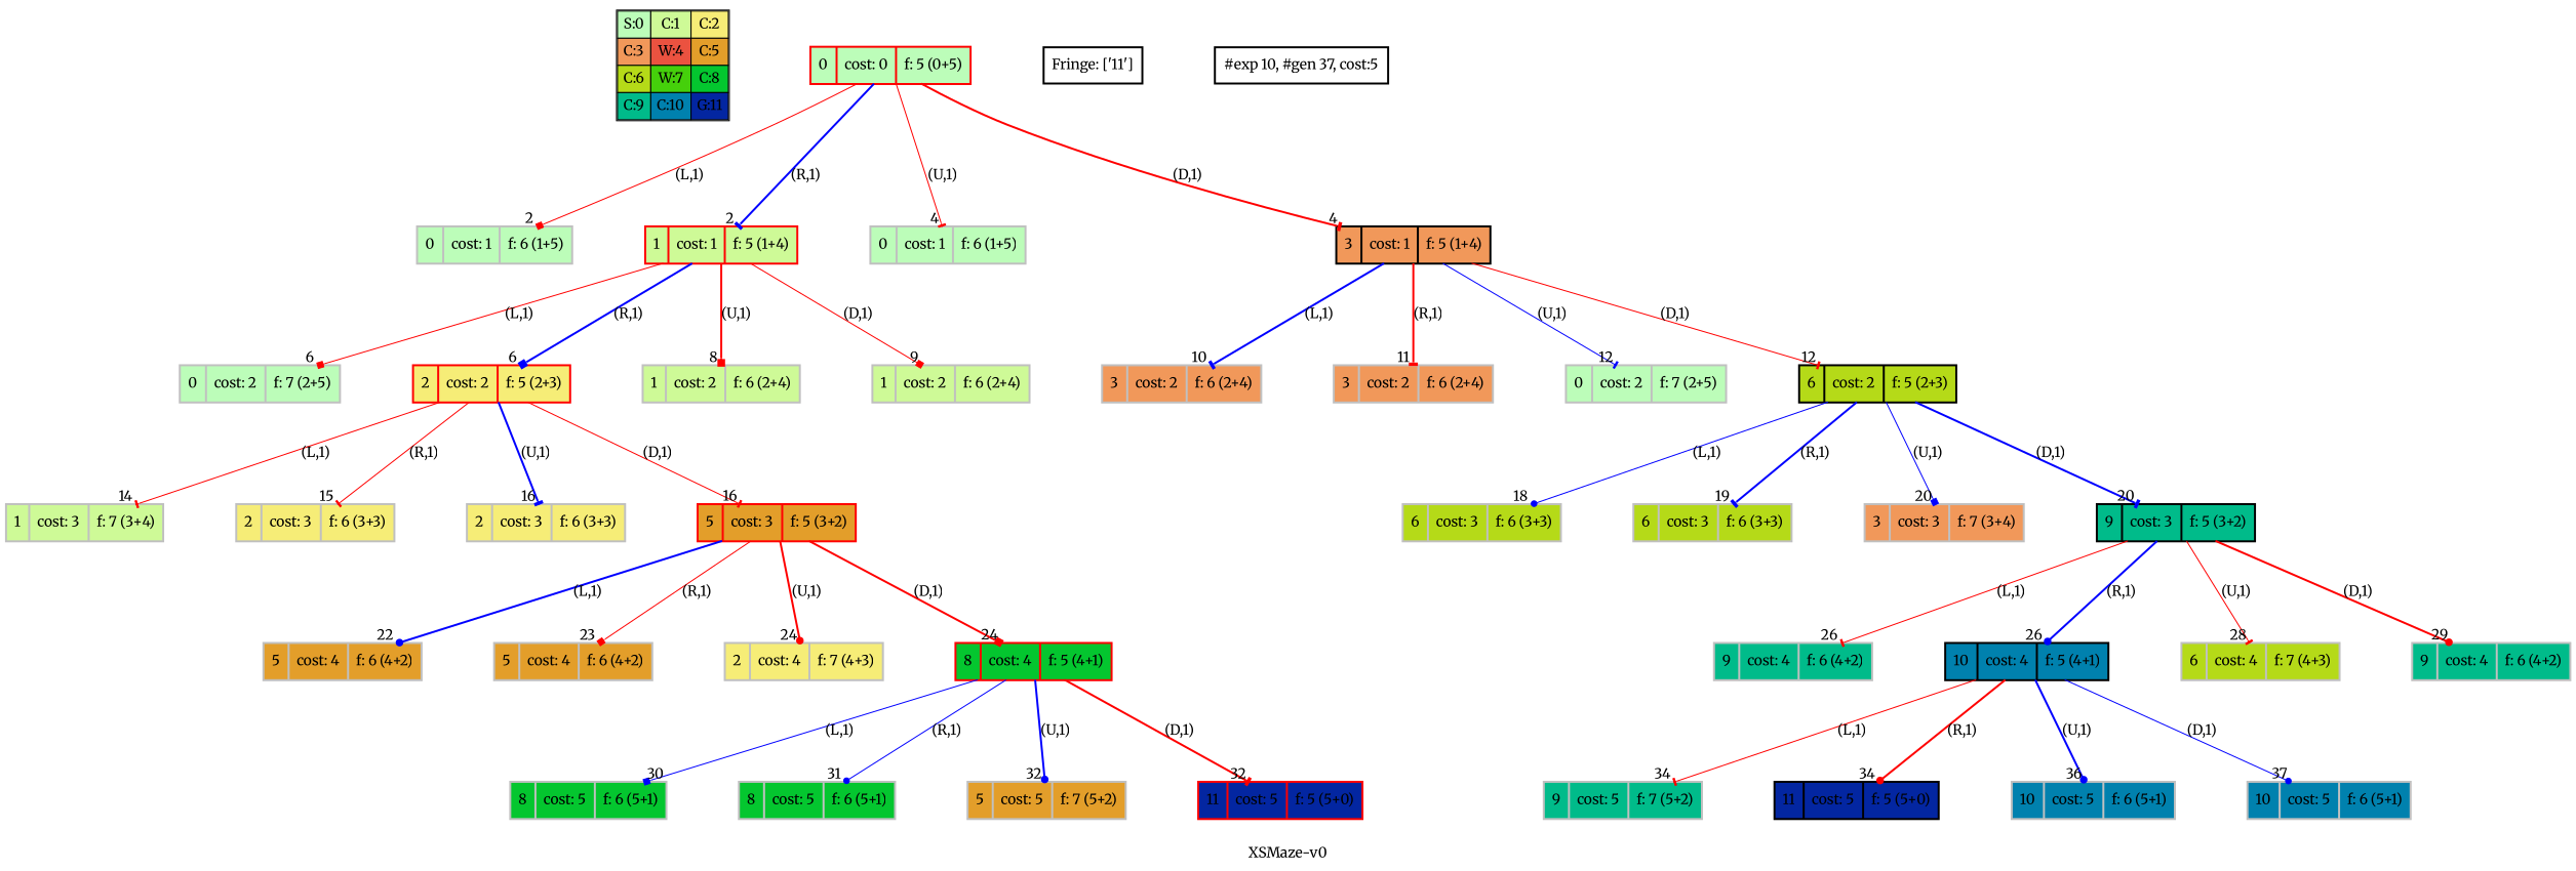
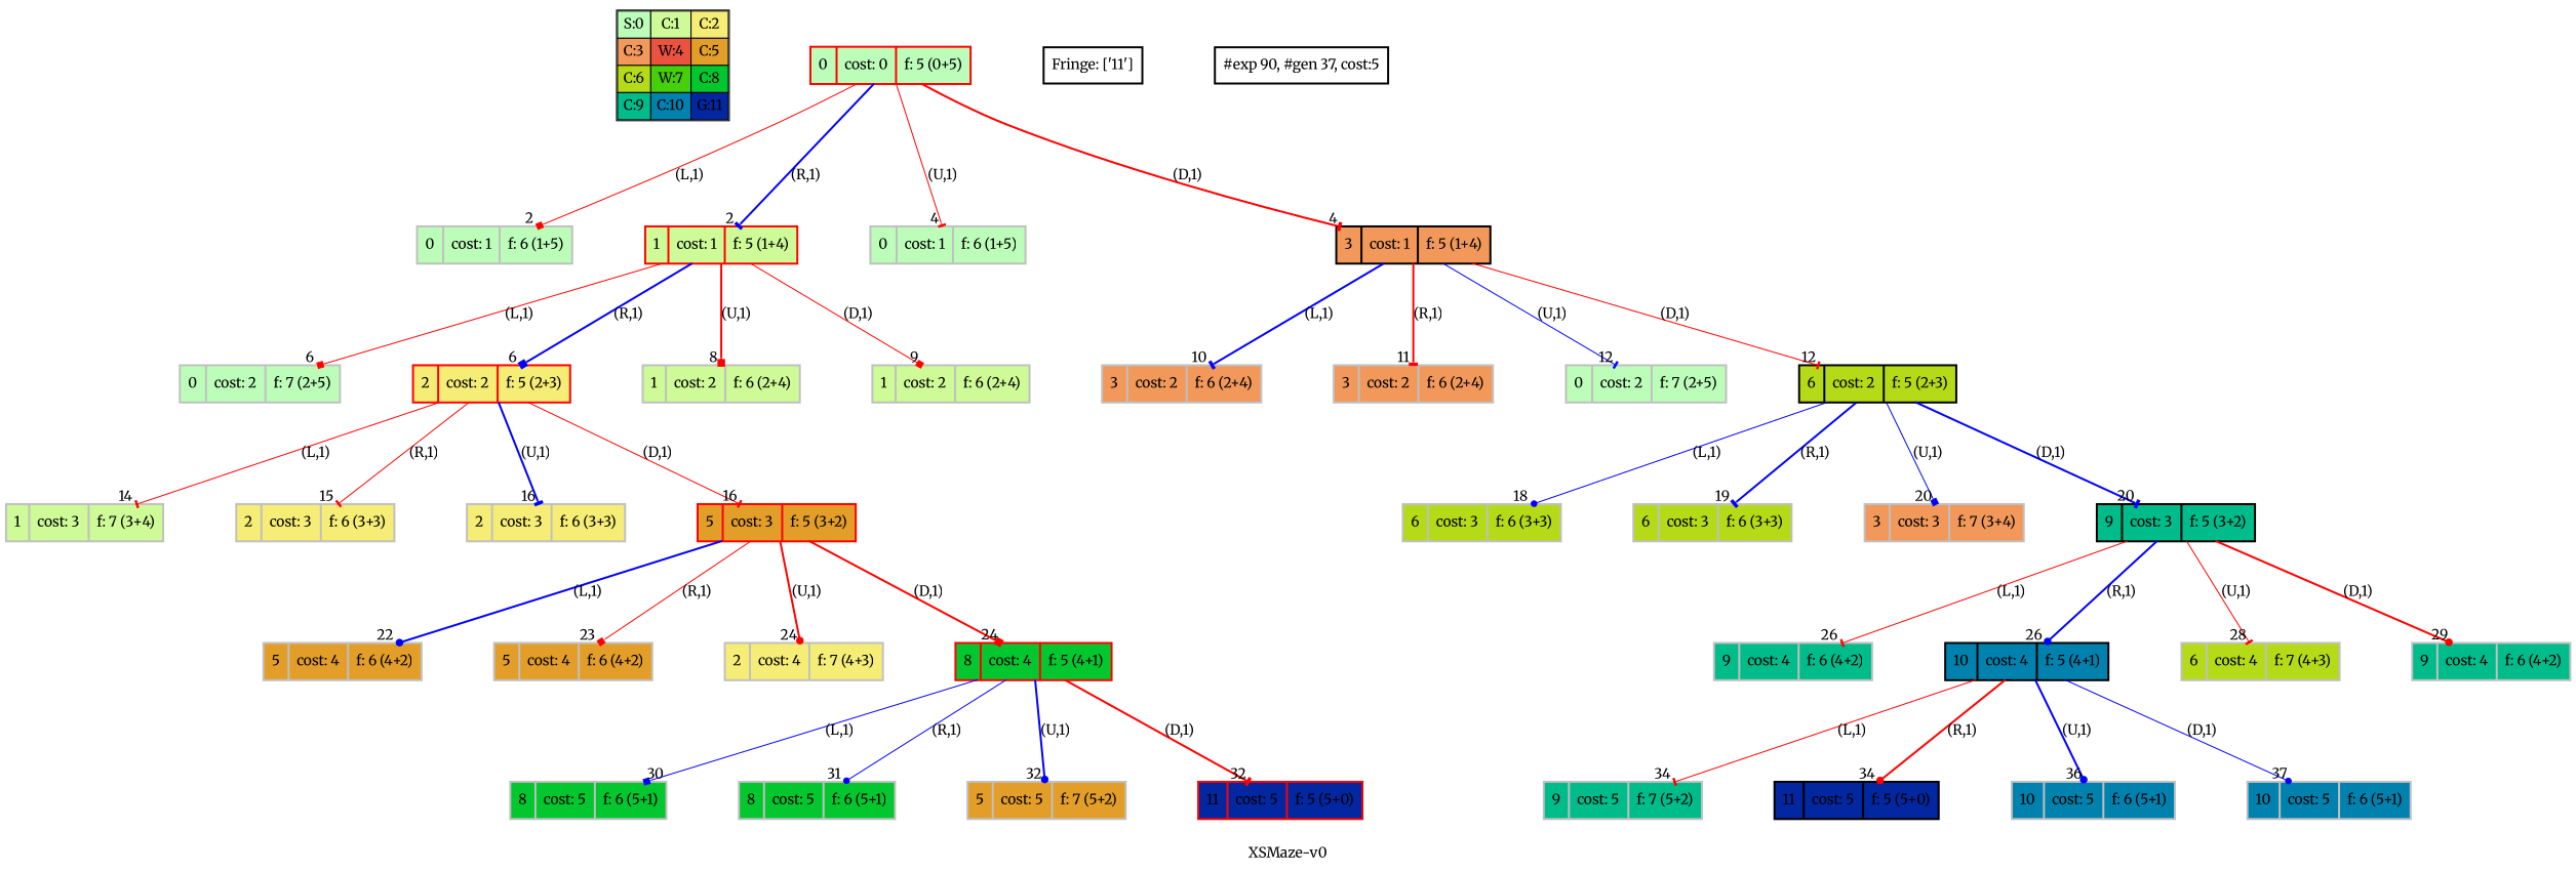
  digraph {
    label="XSMaze-v0"
    nodesep=1
    ranksep=1.2
    fontname=Merriweather
    node [penwidth=2 shape=record fontname=Merriweather color=grey fillcolor="0.32745098 0.267733   0.99083125 1.        " style=filled]
    edge [arrowsize=0.7 color=red headlabel=" 2 " style=solid arrowhead=tee fontname=Merriweather]
    n1 [label=<<table border="1" cellpadding="5" cellspacing="0" cellborder="1"><tr><td bgcolor="0.32745098 0.267733   0.99083125 1.        ">S:0</td><td bgcolor="0.24117647 0.39545121 0.97940977 1.        ">C:1</td><td bgcolor="0.15490196 0.51591783 0.96349314 1.        ">C:2</td></tr><tr><td bgcolor="0.06862745 0.62692381 0.94315443 1.        ">C:3</td><td bgcolor="0.01764706 0.72643357 0.91848699 1.        ">W:4</td><td bgcolor="0.10392157 0.81262237 0.88960401 1.        ">C:5</td></tr><tr><td bgcolor="0.19803922 0.88960401 0.8534438  1.        ">C:6</td><td bgcolor="0.28431373 0.94315443 0.81619691 1.        ">W:7</td><td bgcolor="0.37058824 0.97940977 0.77520398 1.        ">C:8</td></tr><tr><td bgcolor="0.45686275 0.99770518 0.73065313 1.        ">C:9</td><td bgcolor="0.54313725 0.99770518 0.68274886 1.        ">C:10</td><td bgcolor="0.62941176 0.97940977 0.63171101 1.        ">G:11</td></tr></table>> shape=plaintext color="" fillcolor="" style=""]
    n2 [color=red label="<f0>0 |<f1> cost: 0 |<f2> f: 5 (0+5)"]
    n3 [label="<f0>0 |<f1> cost: 1 |<f2> f: 6 (1+5)"]
    n4 [color=red fillcolor="0.24117647 0.39545121 0.97940977 1.        " label="<f0>1 |<f1> cost: 1 |<f2> f: 5 (1+4)"]
    n5 [label="<f0>0 |<f1> cost: 1 |<f2> f: 6 (1+5)"]
    n6 [color=black fillcolor="0.06862745 0.62692381 0.94315443 1.        " label="<f0>3 |<f1> cost: 1 |<f2> f: 5 (1+4)"]
    n7 [label="Fringe: ['11']" shape=box color="" fillcolor="" style=""]
    n8 [label="<f0>0 |<f1> cost: 2 |<f2> f: 7 (2+5)"]
    n9 [color=red fillcolor="0.15490196 0.51591783 0.96349314 1.        " label="<f0>2 |<f1> cost: 2 |<f2> f: 5 (2+3)"]
    n10 [fillcolor="0.24117647 0.39545121 0.97940977 1.        " label="<f0>1 |<f1> cost: 2 |<f2> f: 6 (2+4)"]
    n11 [fillcolor="0.24117647 0.39545121 0.97940977 1.        " label="<f0>1 |<f1> cost: 2 |<f2> f: 6 (2+4)"]
    n12 [fillcolor="0.06862745 0.62692381 0.94315443 1.        " label="<f0>3 |<f1> cost: 2 |<f2> f: 6 (2+4)"]
    n13 [fillcolor="0.06862745 0.62692381 0.94315443 1.        " label="<f0>3 |<f1> cost: 2 |<f2> f: 6 (2+4)"]
    n14 [label="<f0>0 |<f1> cost: 2 |<f2> f: 7 (2+5)"]
    n15 [color=black fillcolor="0.19803922 0.88960401 0.8534438  1.        " label="<f0>6 |<f1> cost: 2 |<f2> f: 5 (2+3)"]
    n16 [fillcolor="0.24117647 0.39545121 0.97940977 1.        " label="<f0>1 |<f1> cost: 3 |<f2> f: 7 (3+4)"]
    n17 [fillcolor="0.15490196 0.51591783 0.96349314 1.        " label="<f0>2 |<f1> cost: 3 |<f2> f: 6 (3+3)"]
    n18 [fillcolor="0.15490196 0.51591783 0.96349314 1.        " label="<f0>2 |<f1> cost: 3 |<f2> f: 6 (3+3)"]
    n19 [color=red fillcolor="0.10392157 0.81262237 0.88960401 1.        " label="<f0>5 |<f1> cost: 3 |<f2> f: 5 (3+2)"]
    n20 [fillcolor="0.19803922 0.88960401 0.8534438  1.        " label="<f0>6 |<f1> cost: 3 |<f2> f: 6 (3+3)"]
    n21 [fillcolor="0.19803922 0.88960401 0.8534438  1.        " label="<f0>6 |<f1> cost: 3 |<f2> f: 6 (3+3)"]
    n22 [fillcolor="0.06862745 0.62692381 0.94315443 1.        " label="<f0>3 |<f1> cost: 3 |<f2> f: 7 (3+4)"]
    n23 [color=black fillcolor="0.45686275 0.99770518 0.73065313 1.        " label="<f0>9 |<f1> cost: 3 |<f2> f: 5 (3+2)"]
    n24 [fillcolor="0.10392157 0.81262237 0.88960401 1.        " label="<f0>5 |<f1> cost: 4 |<f2> f: 6 (4+2)"]
    n25 [fillcolor="0.10392157 0.81262237 0.88960401 1.        " label="<f0>5 |<f1> cost: 4 |<f2> f: 6 (4+2)"]
    n26 [fillcolor="0.15490196 0.51591783 0.96349314 1.        " label="<f0>2 |<f1> cost: 4 |<f2> f: 7 (4+3)"]
    n27 [color=red fillcolor="0.37058824 0.97940977 0.77520398 1.        " label="<f0>8 |<f1> cost: 4 |<f2> f: 5 (4+1)"]
    n28 [fillcolor="0.45686275 0.99770518 0.73065313 1.        " label="<f0>9 |<f1> cost: 4 |<f2> f: 6 (4+2)"]
    n29 [color=black fillcolor="0.54313725 0.99770518 0.68274886 1.        " label="<f0>10 |<f1> cost: 4 |<f2> f: 5 (4+1)"]
    n30 [fillcolor="0.19803922 0.88960401 0.8534438  1.        " label="<f0>6 |<f1> cost: 4 |<f2> f: 7 (4+3)"]
    n31 [fillcolor="0.45686275 0.99770518 0.73065313 1.        " label="<f0>9 |<f1> cost: 4 |<f2> f: 6 (4+2)"]
    n32 [fillcolor="0.37058824 0.97940977 0.77520398 1.        " label="<f0>8 |<f1> cost: 5 |<f2> f: 6 (5+1)"]
    n33 [fillcolor="0.37058824 0.97940977 0.77520398 1.        " label="<f0>8 |<f1> cost: 5 |<f2> f: 6 (5+1)"]
    n34 [fillcolor="0.10392157 0.81262237 0.88960401 1.        " label="<f0>5 |<f1> cost: 5 |<f2> f: 7 (5+2)"]
    n35 [color=red fillcolor="0.62941176 0.97940977 0.63171101 1.        " label="<f0>11 |<f1> cost: 5 |<f2> f: 5 (5+0)"]
    n36 [fillcolor="0.45686275 0.99770518 0.73065313 1.        " label="<f0>9 |<f1> cost: 5 |<f2> f: 7 (5+2)"]
    n37 [color=black fillcolor="0.62941176 0.97940977 0.63171101 1.        " label="<f0>11 |<f1> cost: 5 |<f2> f: 5 (5+0)"]
    n38 [fillcolor="0.54313725 0.99770518 0.68274886 1.        " label="<f0>10 |<f1> cost: 5 |<f2> f: 6 (5+1)"]
    n39 [fillcolor="0.54313725 0.99770518 0.68274886 1.        " label="<f0>10 |<f1> cost: 5 |<f2> f: 6 (5+1)"]
-   "#exp 10, #gen 37, cost:5" [shape=box color="" fillcolor="" style=""]
+   "#exp 10, #gen 37, cost:5" [shape=box label="#exp 90, #gen 37, cost:5" color="" fillcolor="" style=""]
    subgraph sub_1 {
      label=Map
      n1
    }
    n2 -> n3 [label="(L,1)" arrowhead=box]
    n2 -> n4 [color=blue label="(R,1)" style=bold]
    n2 -> n5 [headlabel=" 4 " label="(U,1)"]
    n2 -> n6 [headlabel=" 4 " label="(D,1)" style=bold]
    n4 -> n8 [headlabel=" 6 " label="(L,1)" arrowhead=box]
    n4 -> n9 [color=blue headlabel=" 6 " label="(R,1)" style=bold arrowhead=box]
    n4 -> n10 [headlabel=" 8 " label="(U,1)" style=bold arrowhead=box]
    n4 -> n11 [headlabel=" 9 " label="(D,1)" arrowhead=box]
    n6 -> n12 [color=blue headlabel=" 10 " label="(L,1)" style=bold]
    n6 -> n13 [headlabel=" 11 " label="(R,1)" style=bold]
    n6 -> n14 [color=blue headlabel=" 12 " label="(U,1)"]
    n6 -> n15 [headlabel=" 12 " label="(D,1)"]
    n9 -> n16 [headlabel=" 14 " label="(L,1)"]
    n9 -> n17 [headlabel=" 15 " label="(R,1)"]
    n9 -> n18 [color=blue headlabel=" 16 " label="(U,1)" style=bold]
    n9 -> n19 [headlabel=" 16 " label="(D,1)"]
    n15 -> n20 [color=blue headlabel=" 18 " label="(L,1)" arrowhead=dot]
    n15 -> n21 [color=blue headlabel=" 19 " label="(R,1)" style=bold]
    n15 -> n22 [color=blue headlabel=" 20 " label="(U,1)" arrowhead=box]
    n15 -> n23 [color=blue headlabel=" 20 " label="(D,1)" style=bold]
    n19 -> n24 [color=blue headlabel=" 22 " label="(L,1)" style=bold arrowhead=dot]
    n19 -> n25 [headlabel=" 23 " label="(R,1)" arrowhead=box]
    n19 -> n26 [headlabel=" 24 " label="(U,1)" style=bold arrowhead=dot]
    n19 -> n27 [headlabel=" 24 " label="(D,1)" style=bold arrowhead=box]
    n23 -> n28 [headlabel=" 26 " label="(L,1)"]
    n23 -> n29 [color=blue headlabel=" 26 " label="(R,1)" style=bold arrowhead=dot]
    n23 -> n30 [headlabel=" 28 " label="(U,1)"]
    n23 -> n31 [headlabel=" 29 " label="(D,1)" style=bold arrowhead=dot]
    n27 -> n32 [color=blue headlabel=" 30 " label="(L,1)" arrowhead=box]
    n27 -> n33 [color=blue headlabel=" 31 " label="(R,1)" arrowhead=dot]
    n27 -> n34 [color=blue headlabel=" 32 " label="(U,1)" style=bold arrowhead=dot]
    n27 -> n35 [headlabel=" 32 " label="(D,1)" style=bold]
    n29 -> n36 [headlabel=" 34 " label="(L,1)"]
    n29 -> n37 [headlabel=" 34 " label="(R,1)" style=bold arrowhead=dot]
    n29 -> n38 [color=blue headlabel=" 36 " label="(U,1)" style=bold arrowhead=dot]
    n29 -> n39 [color=blue headlabel=" 37 " label="(D,1)" arrowhead=dot]
  }
